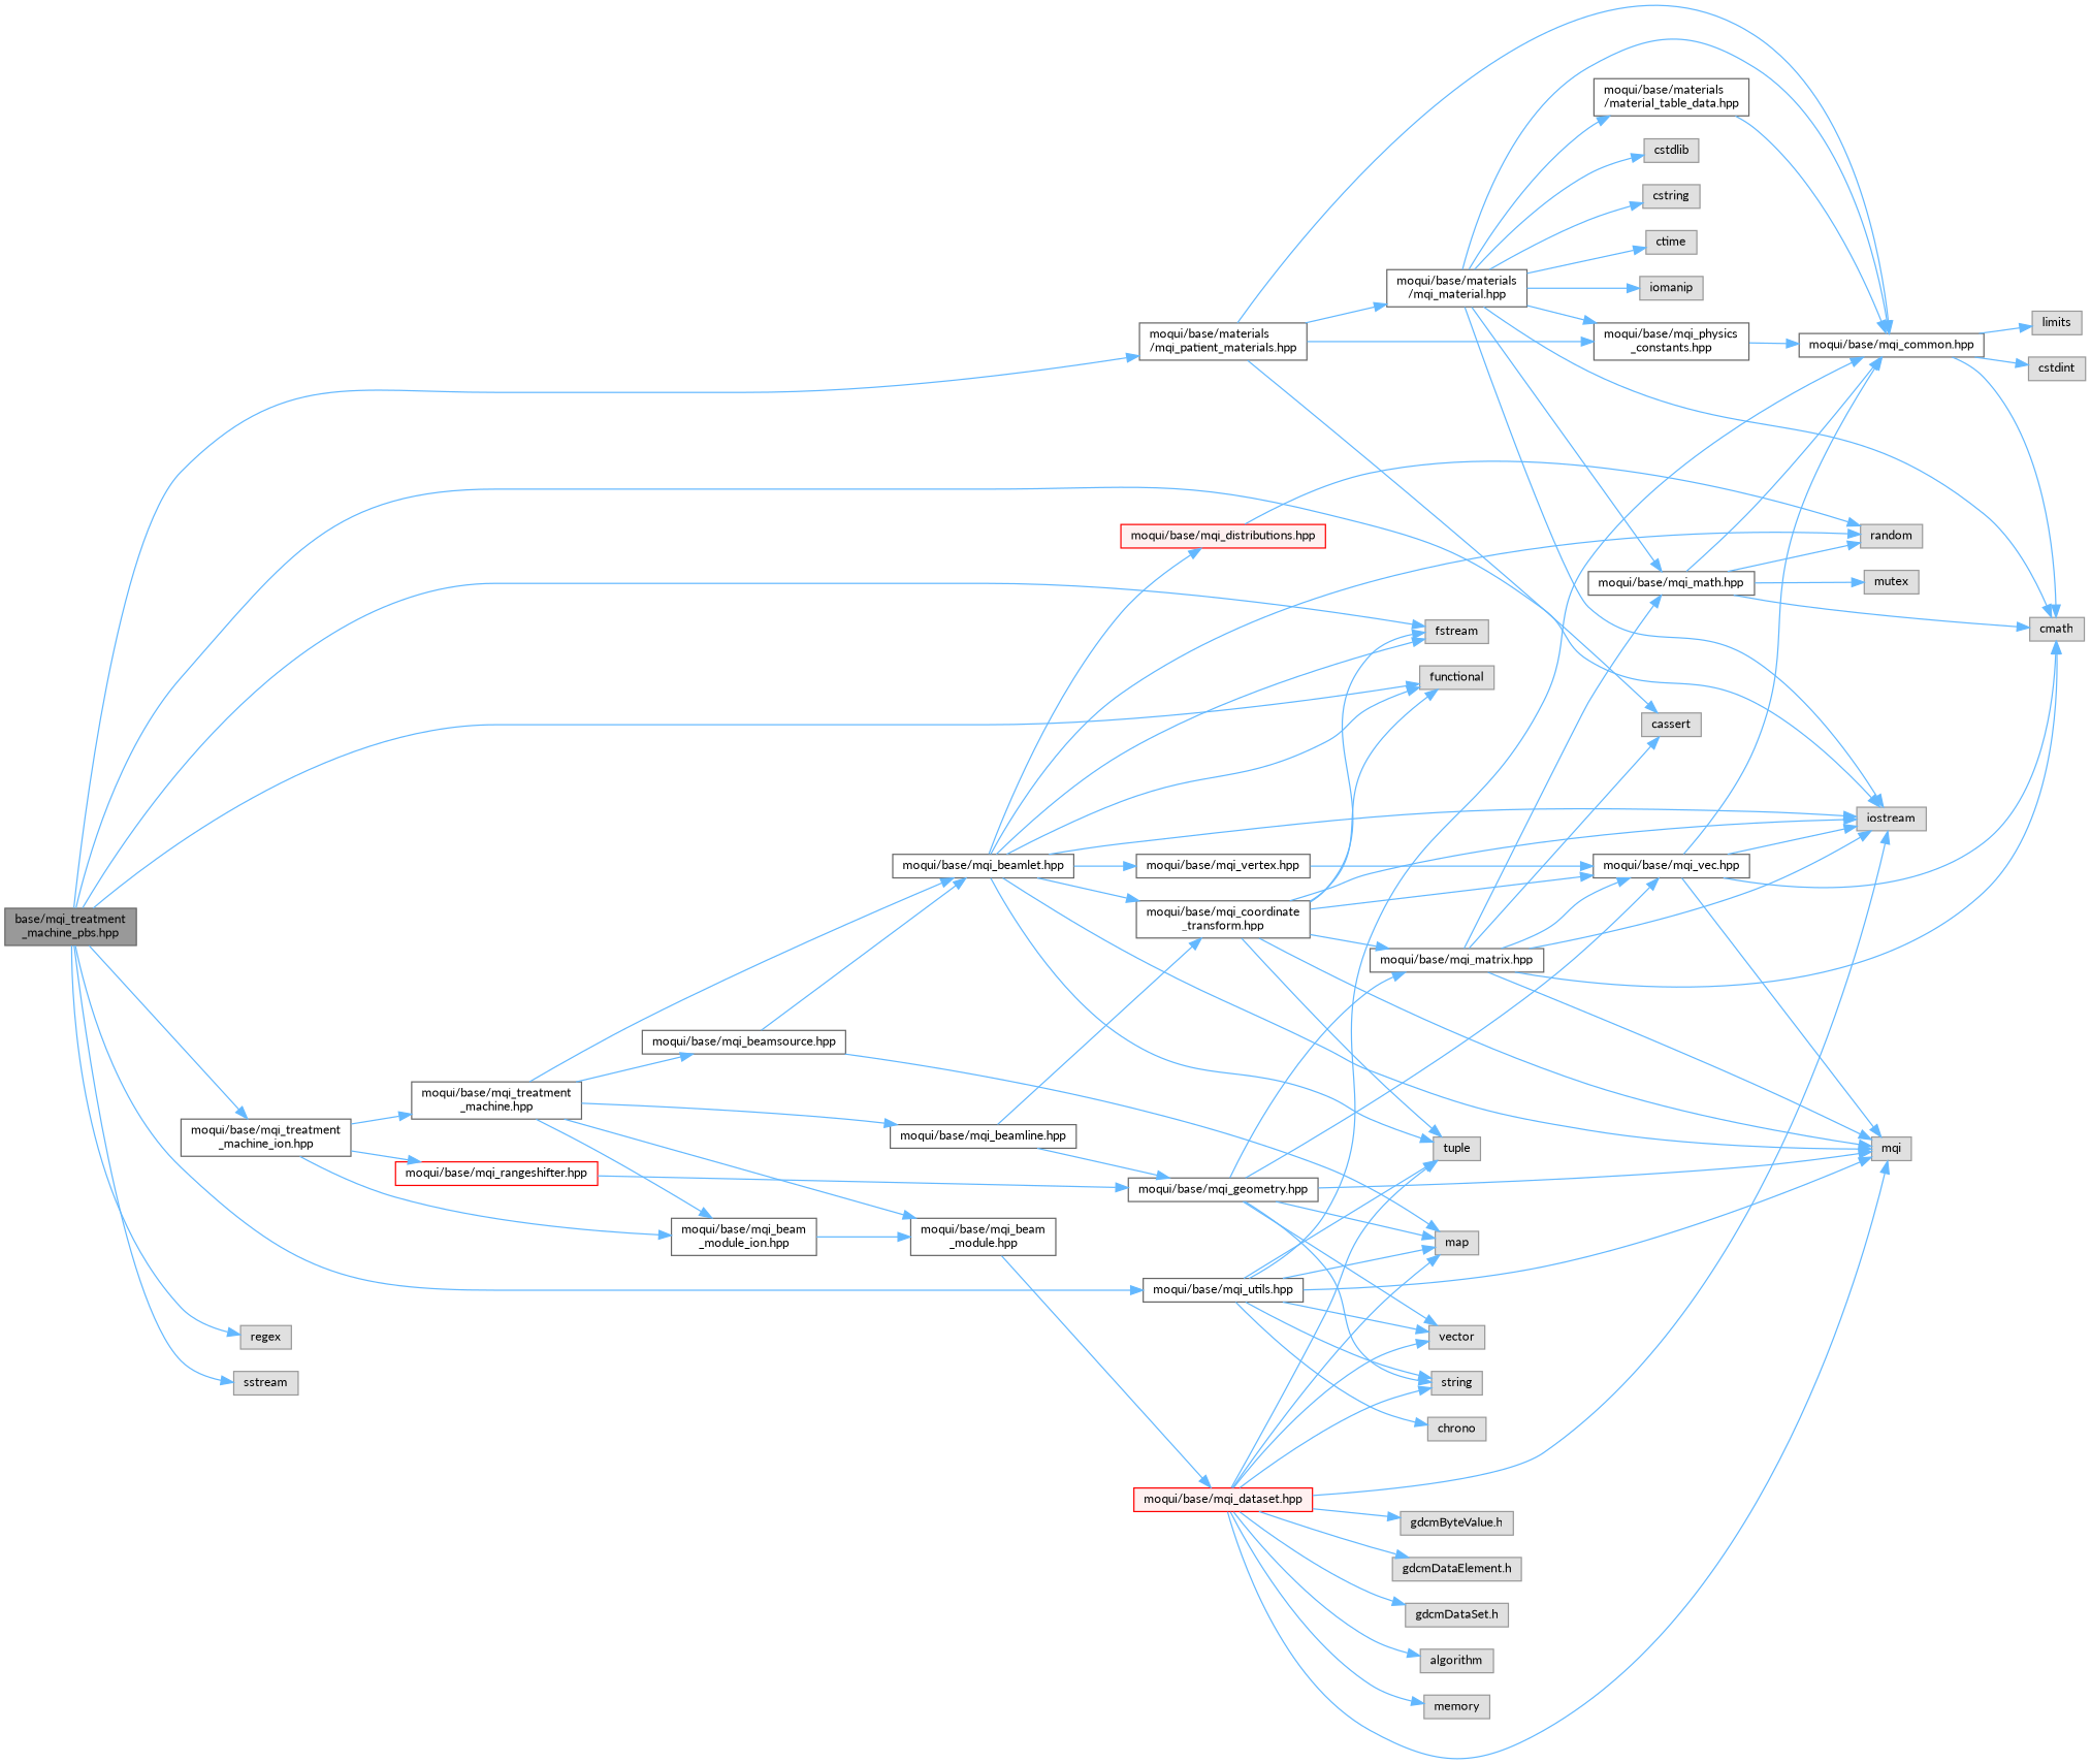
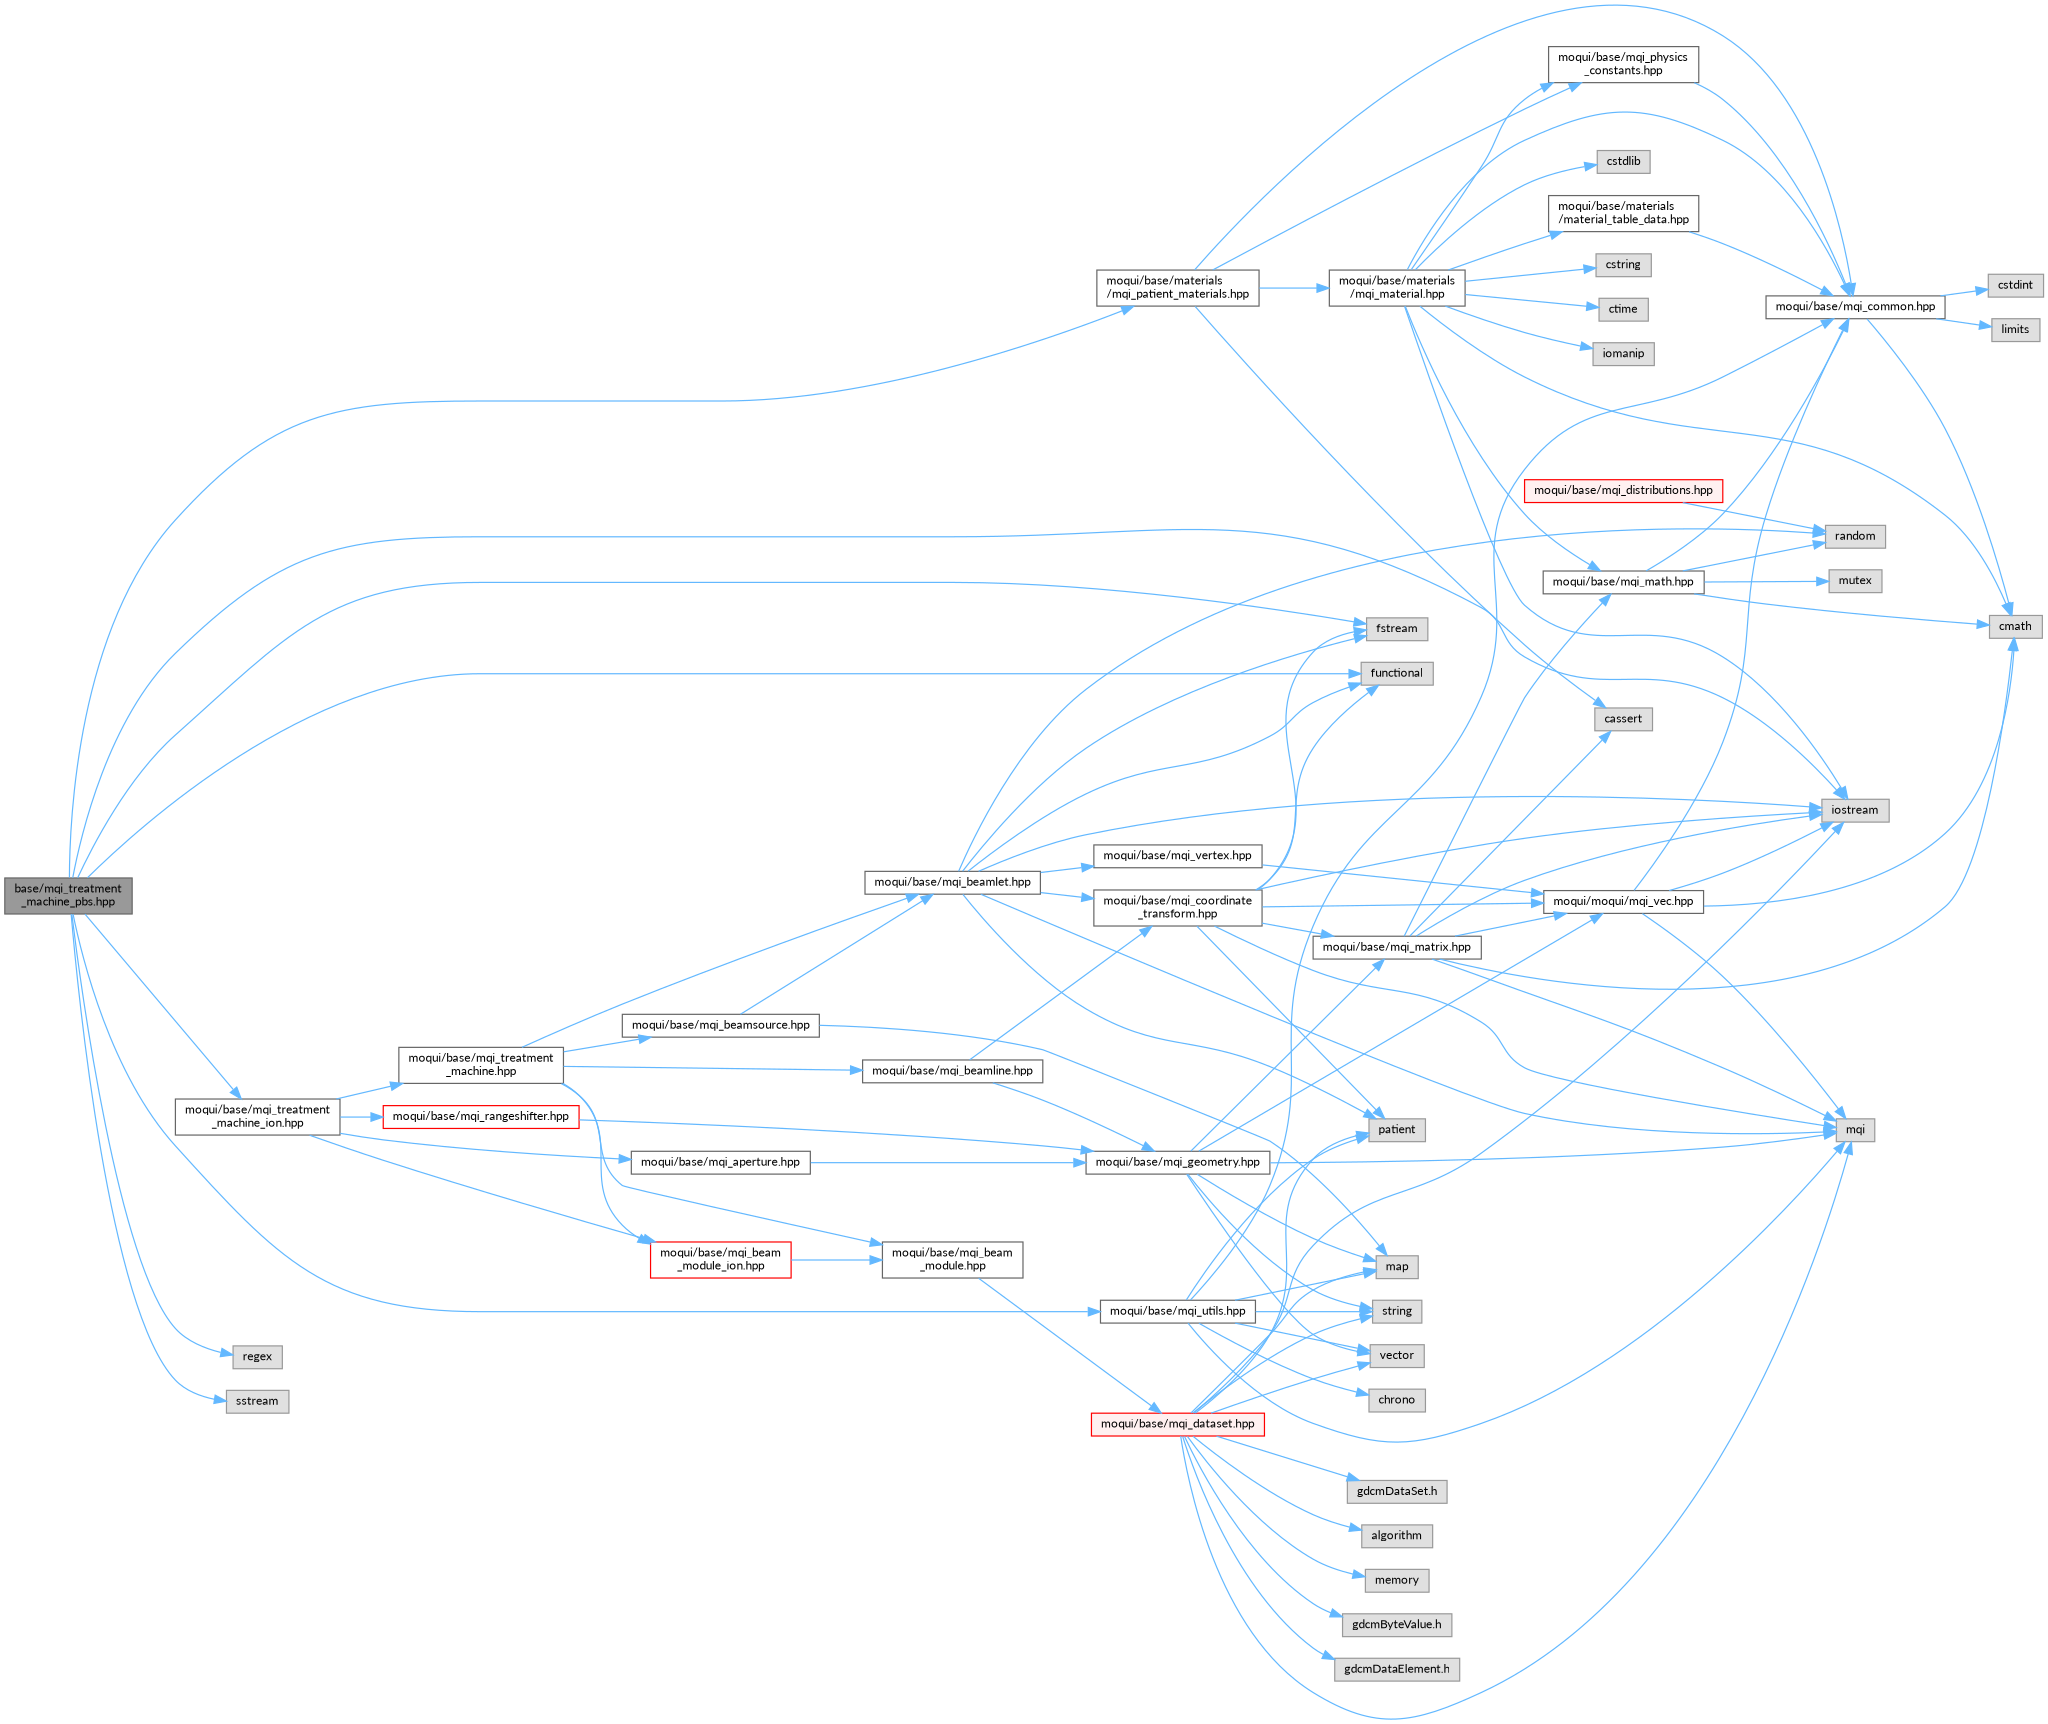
  digraph {
    fontname=Lato
    rankdir=LR
    node [color=grey60 fillcolor="#E0E0E0" fontname=Lato fontsize=10 shape=box style=filled]
    edge [color=steelblue1 fontname=Lato fontsize=10 labelfontname=Helvetica labelfontsize=10 style=solid]
    n1 [color=gray40 fillcolor=grey60 fontcolor=black height=0.2 label="base/mqi_treatment\l_machine_pbs.hpp" width=0.4]
    n2 [color=grey40 fillcolor=white height=0.2 label="moqui/base/materials\l/mqi_patient_materials.hpp" width=0.4]
    n3 [height=0.2 label=iostream width=0.4]
    n4 [color=grey40 fillcolor=white height=0.2 label="moqui/base/mqi_treatment\l_machine_ion.hpp" width=0.4]
    n5 [height=0.2 label=fstream width=0.4]
    n6 [height=0.2 label=functional width=0.4]
    n7 [color=grey40 fillcolor=white height=0.2 label="moqui/base/mqi_utils.hpp" width=0.4]
    n8 [height=0.2 label=regex width=0.4]
    n9 [height=0.2 label=sstream width=0.4]
    n10 [height=0.2 label=cassert width=0.4]
    n11 [color=grey40 fillcolor=white height=0.2 label="moqui/base/materials\l/mqi_material.hpp" width=0.4]
    n12 [color=grey40 fillcolor=white height=0.2 label="moqui/base/mqi_common.hpp" width=0.4]
    n13 [color=grey40 fillcolor=white height=0.2 label="moqui/base/mqi_physics\l_constants.hpp" width=0.4]
-   n15 [color=grey40 fillcolor=white height=0.2 label="moqui/base/mqi_beam\l_module_ion.hpp" width=0.4]
+   n14 [color=grey40 fillcolor=white height=0.2 label="moqui/base/mqi_aperture.hpp" width=0.4]
+   n15 [color=red fillcolor=white height=0.2 label="moqui/base/mqi_beam\l_module_ion.hpp" width=0.4]
    n16 [color=red fillcolor=white height=0.2 label="moqui/base/mqi_rangeshifter.hpp" width=0.4]
    n17 [color=grey40 fillcolor=white height=0.2 label="moqui/base/mqi_treatment\l_machine.hpp" width=0.4]
    n18 [height=0.2 label=mqi width=0.4]
    n19 [height=0.2 label=map width=0.4]
    n20 [height=0.2 label=string width=0.4]
    n21 [height=0.2 label=vector width=0.4]
-   n22 [height=0.2 label=tuple width=0.4]
+   n22 [height=0.2 label=patient width=0.4]
    n23 [height=0.2 label=chrono width=0.4]
    n24 [height=0.2 label=cmath width=0.4]
    n25 [color=grey40 fillcolor=white height=0.2 label="moqui/base/mqi_math.hpp" width=0.4]
    n26 [color=grey40 fillcolor=white height=0.2 label="moqui/base/materials\l/material_table_data.hpp" width=0.4]
    n27 [height=0.2 label=cstdlib width=0.4]
    n28 [height=0.2 label=cstring width=0.4]
    n29 [height=0.2 label=ctime width=0.4]
    n30 [height=0.2 label=iomanip width=0.4]
    n31 [height=0.2 label=cstdint width=0.4]
    n32 [height=0.2 label=limits width=0.4]
    n33 [height=0.2 label=mutex width=0.4]
    n34 [height=0.2 label=random width=0.4]
    n35 [color=grey40 fillcolor=white height=0.2 label="moqui/base/mqi_geometry.hpp" width=0.4]
    n36 [color=grey40 fillcolor=white height=0.2 label="moqui/base/mqi_beam\l_module.hpp" width=0.4]
    n37 [color=grey40 fillcolor=white height=0.2 label="moqui/base/mqi_beamlet.hpp" width=0.4]
    n38 [color=grey40 fillcolor=white height=0.2 label="moqui/base/mqi_beamline.hpp" width=0.4]
    n39 [color=grey40 fillcolor=white height=0.2 label="moqui/base/mqi_beamsource.hpp" width=0.4]
    n40 [color=grey40 fillcolor=white height=0.2 label="moqui/base/mqi_matrix.hpp" width=0.4]
-   n41 [color=grey40 fillcolor=white height=0.2 label="moqui/base/mqi_vec.hpp" width=0.4]
+   n41 [color=grey40 fillcolor=white height=0.2 label="moqui/moqui/mqi_vec.hpp" width=0.4]
    n42 [color=red fillcolor="#FFF0F0" height=0.2 label="moqui/base/mqi_dataset.hpp" width=0.4]
    n43 [height=0.2 label=algorithm width=0.4]
    n44 [height=0.2 label=memory width=0.4]
    n45 [height=0.2 label="gdcmByteValue.h" width=0.4]
    n46 [height=0.2 label="gdcmDataElement.h" width=0.4]
    n47 [height=0.2 label="gdcmDataSet.h" width=0.4]
    n48 [color=grey40 fillcolor=white height=0.2 label="moqui/base/mqi_coordinate\l_transform.hpp" width=0.4]
    n49 [color=red fillcolor="#FFF0F0" height=0.2 label="moqui/base/mqi_distributions.hpp" width=0.4]
    n50 [color=grey40 fillcolor=white height=0.2 label="moqui/base/mqi_vertex.hpp" width=0.4]
    n1 -> n2
    n1 -> n3
    n1 -> n4
    n1 -> n5
    n1 -> n6
    n1 -> n7
    n1 -> n8
    n1 -> n9
    n2 -> n10
    n2 -> n11
    n2 -> n12
    n2 -> n13
+   n4 -> n14
    n4 -> n15
    n4 -> n16
    n4 -> n17
    n7 -> n12
    n7 -> n18
    n7 -> n19
    n7 -> n20
    n7 -> n21
    n7 -> n22
    n7 -> n23
    n11 -> n3
    n11 -> n12
    n11 -> n13
    n11 -> n24
    n11 -> n25
    n11 -> n26
    n11 -> n27
    n11 -> n28
    n11 -> n29
    n11 -> n30
    n12 -> n24
    n12 -> n31
    n12 -> n32
    n13 -> n12
+   n14 -> n35
    n15 -> n36
    n16 -> n35
    n17 -> n15
    n17 -> n36
    n17 -> n37
    n17 -> n38
    n17 -> n39
    n25 -> n12
    n25 -> n24
    n25 -> n33
    n25 -> n34
    n26 -> n12
    n35 -> n18
    n35 -> n19
    n35 -> n20
    n35 -> n21
    n35 -> n40
    n35 -> n41
    n36 -> n42
    n37 -> n3
    n37 -> n5
    n37 -> n6
    n37 -> n18
    n37 -> n22
    n37 -> n34
    n37 -> n48
-   n37 -> n49
    n37 -> n50
    n38 -> n35
    n38 -> n48
    n39 -> n19
    n39 -> n37
    n40 -> n3
    n40 -> n10
    n40 -> n18
    n40 -> n24
    n40 -> n25
    n40 -> n41
    n41 -> n3
    n41 -> n12
    n41 -> n18
    n41 -> n24
    n42 -> n3
    n42 -> n18
    n42 -> n19
    n42 -> n20
    n42 -> n21
    n42 -> n22
    n42 -> n43
    n42 -> n44
    n42 -> n45
    n42 -> n46
    n42 -> n47
    n48 -> n3
    n48 -> n5
    n48 -> n6
    n48 -> n18
    n48 -> n22
    n48 -> n40
    n48 -> n41
    n49 -> n34
    n50 -> n41
  }
